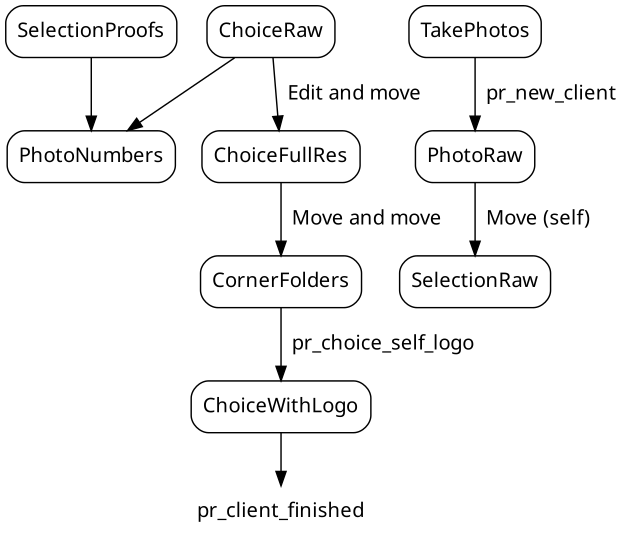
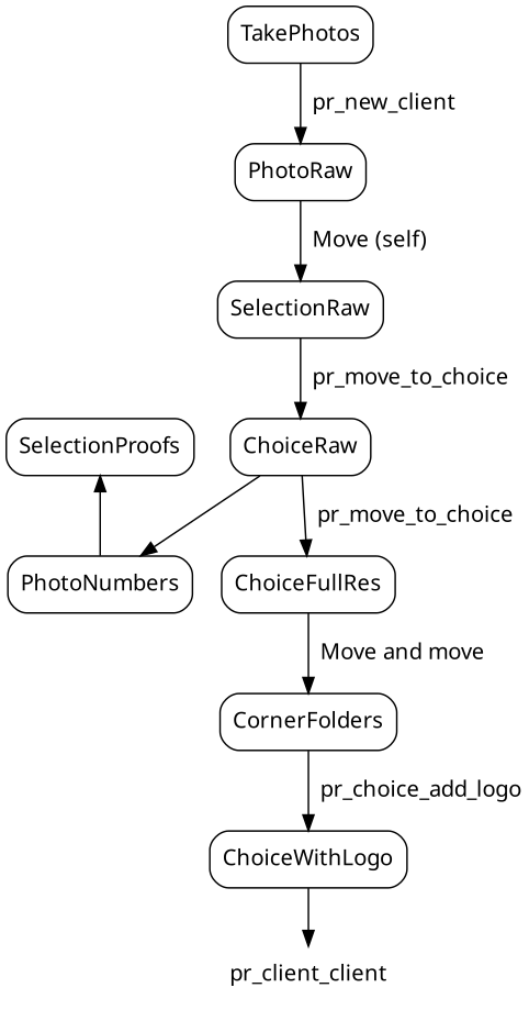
  digraph {
    fontname="Noto Sans"
    node [fontname="Noto Sans" shape=box style=rounded]
    edge [fontname="Noto Sans"]
    SelectionProofs
    ChoiceRaw
    PhotoNumbers
    ChoiceFullRes
    TakePhotos
    PhotoRaw
    SelectionRaw
    CornerFolders
    ChoiceWithLogo
-   pr_client_finished [shape=none]
+   pr_client_finished [shape=none label=pr_client_client]
    subgraph sub_1 {
      rank=same
      SelectionProofs
      ChoiceRaw
    }
-   SelectionProofs -> PhotoNumbers
+   PhotoNumbers -> SelectionProofs
    ChoiceRaw -> PhotoNumbers [splines=curve]
-   ChoiceRaw -> ChoiceFullRes [label="  Edit and move"]
+   ChoiceRaw -> ChoiceFullRes [label="  pr_move_to_choice"]
    ChoiceFullRes -> CornerFolders [label="  Move and move"]
    TakePhotos -> PhotoRaw [label="  pr_new_client"]
    PhotoRaw -> SelectionRaw [label="  Move (self)"]
-   CornerFolders -> ChoiceWithLogo [label="  pr_choice_self_logo"]
+   SelectionRaw -> ChoiceRaw [label="  pr_move_to_choice"]
+   CornerFolders -> ChoiceWithLogo [label="  pr_choice_add_logo"]
    ChoiceWithLogo -> pr_client_finished
  }
